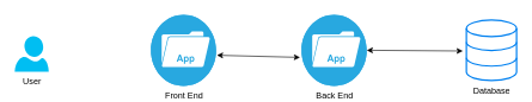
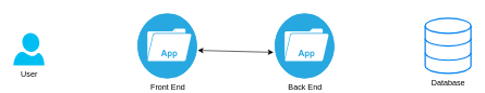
  <mxCell id="0" />
  <mxCell id="1" parent="0" />
  <mxCell id="2" value="User" style="verticalLabelPosition=bottom;html=1;verticalAlign=top;align=center;strokeColor=none;fillColor=#00BEF2;shape=mxgraph.azure.user;" parent="1" vertex="1"><mxGeometry x="20" y="50" width="47.5" height="50" as="geometry" /></mxCell>
  <mxCell id="3" value="Front End" style="fillColor=#28A8E0;verticalLabelPosition=bottom;html=1;strokeColor=#ffffff;verticalAlign=top;align=center;points=[[0.145,0.145,0],[0.5,0,0],[0.855,0.145,0],[1,0.5,0],[0.855,0.855,0],[0.5,1,0],[0.145,0.855,0],[0,0.5,0]];pointerEvents=1;shape=mxgraph.cisco_safe.compositeIcon;bgIcon=ellipse;resIcon=mxgraph.cisco_safe.capability.application;" parent="1" vertex="1"><mxGeometry x="210" y="20" width="91" height="100" as="geometry" /></mxCell>
  <mxCell id="4" value="Back End" style="fillColor=#28A8E0;verticalLabelPosition=bottom;html=1;strokeColor=#ffffff;verticalAlign=top;align=center;points=[[0.145,0.145,0],[0.5,0,0],[0.855,0.145,0],[1,0.5,0],[0.855,0.855,0],[0.5,1,0],[0.145,0.855,0],[0,0.5,0]];pointerEvents=1;shape=mxgraph.cisco_safe.compositeIcon;bgIcon=ellipse;resIcon=mxgraph.cisco_safe.capability.application;" parent="1" vertex="1"><mxGeometry x="420" y="20" width="91" height="100" as="geometry" /></mxCell>
  <mxCell id="5" value="Database" style="html=1;verticalLabelPosition=bottom;align=center;labelBackgroundColor=#ffffff;verticalAlign=top;strokeWidth=2;strokeColor=#0080F0;shadow=0;dashed=0;shape=mxgraph.ios7.icons.data;" parent="1" vertex="1"><mxGeometry x="650" y="27.5" width="70" height="85" as="geometry" /></mxCell>
  <mxCell id="6" value="" style="endArrow=classic;startArrow=classic;html=1;exitX=1.011;exitY=0.57;exitDx=0;exitDy=0;exitPerimeter=0;entryX=-0.022;entryY=0.6;entryDx=0;entryDy=0;entryPerimeter=0;" parent="1" source="3" target="4" edge="1"><mxGeometry width="50" height="50" relative="1" as="geometry"><mxPoint x="320" y="70" as="sourcePoint" /><mxPoint x="370" y="20" as="targetPoint" /></mxGeometry></mxCell>
- <mxCell id="7" value="" style="endArrow=classic;startArrow=classic;html=1;entryX=-0.071;entryY=0.512;entryDx=0;entryDy=0;entryPerimeter=0;exitX=1;exitY=0.5;exitDx=0;exitDy=0;exitPerimeter=0;" parent="1" source="4" target="5" edge="1"><mxGeometry width="50" height="50" relative="1" as="geometry"><mxPoint x="320" y="70" as="sourcePoint" /><mxPoint x="640" y="70" as="targetPoint" /></mxGeometry></mxCell>
